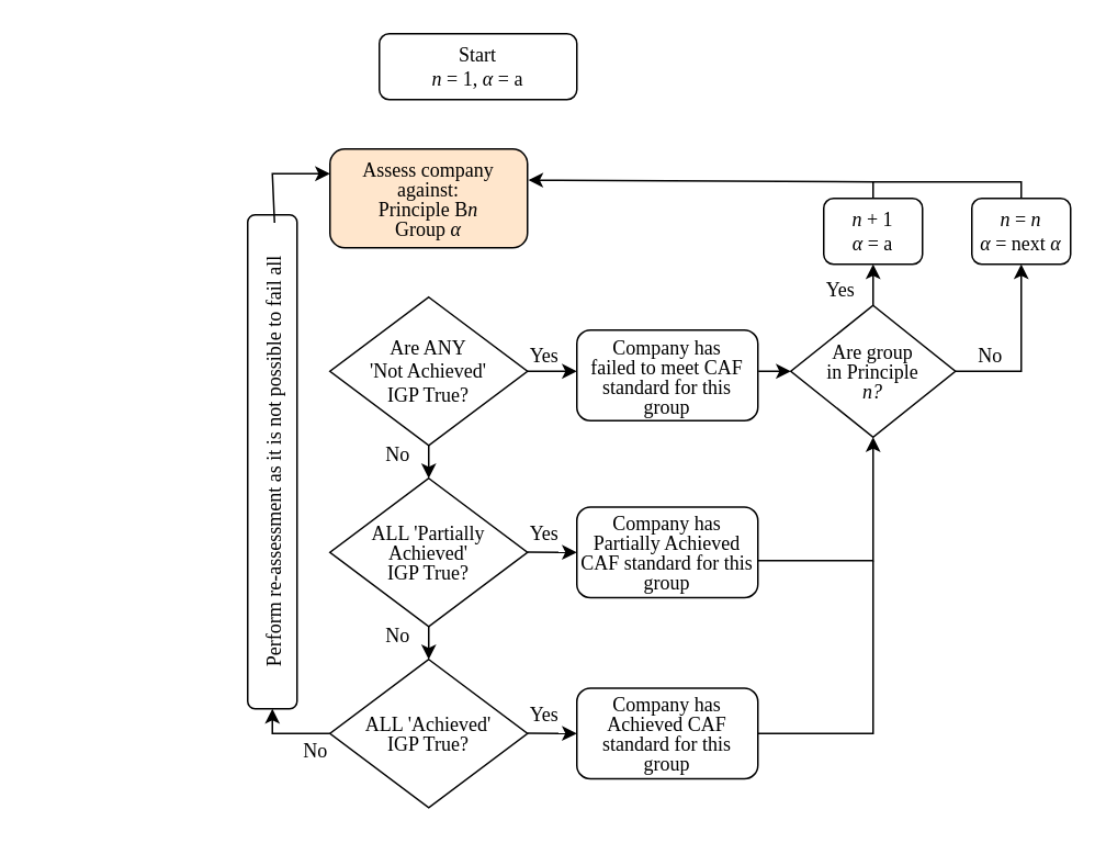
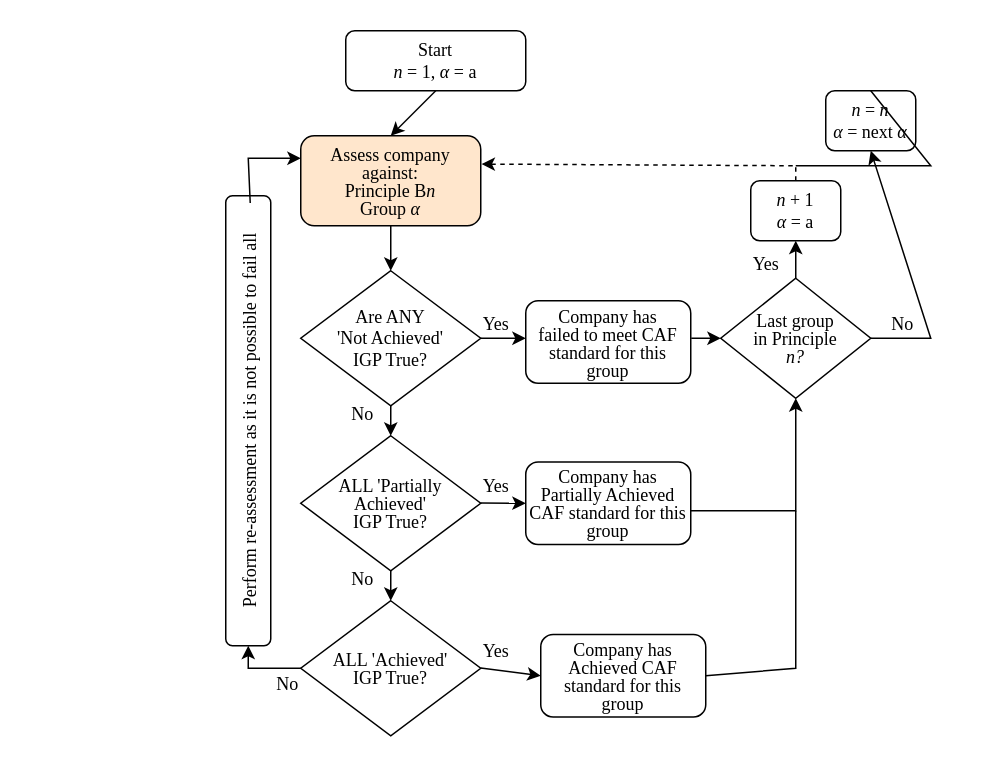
  <mxCell id="0" />
  <mxCell id="1" parent="0" />
  <mxCell id="2" value="&lt;div&gt;Start&lt;/div&gt;&lt;div&gt;&lt;i&gt;n &lt;/i&gt;= 1, &lt;i&gt;α &lt;/i&gt;= a&lt;/div&gt;" style="rounded=1;whiteSpace=wrap;html=1;fontFamily=Tahoma;fontSize=12;" parent="1" vertex="1"><mxGeometry x="230" y="20" width="120" height="40" as="geometry" /></mxCell>
  <mxCell id="3" value="&lt;div style=&quot;line-height: 100%;&quot;&gt;&lt;div&gt;Assess company against:&lt;/div&gt;&lt;div&gt;Principle B&lt;i&gt;n&lt;/i&gt;&lt;/div&gt;&lt;div&gt;Group &lt;i&gt;α&lt;/i&gt;&lt;/div&gt;&lt;/div&gt;" style="rounded=1;whiteSpace=wrap;html=1;fontFamily=Tahoma;fontSize=12;fillColor=#ffe6cc;" parent="1" vertex="1"><mxGeometry x="200" y="90" width="120" height="60" as="geometry" /></mxCell>
+ <mxCell id="4" value="" style="endArrow=classic;html=1;rounded=0;entryX=0.5;entryY=0;entryDx=0;entryDy=0;exitX=0.5;exitY=1;exitDx=0;exitDy=0;fontFamily=Tahoma;fontSize=12;" parent="1" source="2" target="3" edge="1"><mxGeometry width="50" height="50" relative="1" as="geometry"><mxPoint x="260" y="80" as="sourcePoint" /><mxPoint x="259.5" y="100" as="targetPoint" /></mxGeometry></mxCell>
  <mxCell id="5" value="&lt;div&gt;Are ANY&lt;/div&gt;&lt;div&gt;'Not Achieved'&lt;/div&gt;&lt;div&gt;IGP True?&lt;/div&gt;" style="rhombus;whiteSpace=wrap;html=1;fontFamily=Tahoma;fontSize=12;" parent="1" vertex="1"><mxGeometry x="200" y="180" width="120" height="90" as="geometry" /></mxCell>
+ <mxCell id="6" value="" style="endArrow=classic;html=1;rounded=0;entryX=0.5;entryY=0;entryDx=0;entryDy=0;exitX=0.5;exitY=1;exitDx=0;exitDy=0;fontFamily=Tahoma;fontSize=12;" parent="1" source="3" target="5" edge="1"><mxGeometry width="50" height="50" relative="1" as="geometry"><mxPoint x="260" y="170" as="sourcePoint" /><mxPoint x="259.88" y="180" as="targetPoint" /></mxGeometry></mxCell>
  <mxCell id="7" value="" style="endArrow=classic;html=1;rounded=0;exitX=1;exitY=0.5;exitDx=0;exitDy=0;fontFamily=Tahoma;fontSize=12;" parent="1" source="5" edge="1"><mxGeometry width="50" height="50" relative="1" as="geometry"><mxPoint x="330" y="220" as="sourcePoint" /><mxPoint x="350" y="225" as="targetPoint" /></mxGeometry></mxCell>
  <mxCell id="8" value="Yes" style="text;html=1;align=center;verticalAlign=middle;resizable=0;points=[];autosize=1;strokeColor=none;fillColor=none;fontFamily=Tahoma;fontSize=12;" parent="1" vertex="1"><mxGeometry x="312" y="203" width="36" height="26" as="geometry" /></mxCell>
  <mxCell id="9" value="" style="endArrow=classic;html=1;rounded=0;exitX=0.5;exitY=1;exitDx=0;exitDy=0;fontFamily=Tahoma;fontSize=12;" parent="1" source="5" edge="1"><mxGeometry width="50" height="50" relative="1" as="geometry"><mxPoint x="259.89" y="280" as="sourcePoint" /><mxPoint x="260" y="290" as="targetPoint" /></mxGeometry></mxCell>
  <mxCell id="10" value="No" style="text;html=1;align=center;verticalAlign=middle;resizable=0;points=[];autosize=1;strokeColor=none;fillColor=none;fontFamily=Tahoma;fontSize=12;" parent="1" vertex="1"><mxGeometry x="224" y="263" width="33" height="26" as="geometry" /></mxCell>
  <mxCell id="11" value="&lt;div style=&quot;line-height: 100%;&quot;&gt;&lt;div&gt;Company has&lt;/div&gt;&lt;div&gt;failed to meet CAF standard for this group&lt;/div&gt;&lt;/div&gt;" style="rounded=1;whiteSpace=wrap;html=1;fontFamily=Tahoma;fontSize=12;" parent="1" vertex="1"><mxGeometry x="350" y="200" width="110" height="55" as="geometry" /></mxCell>
- <mxCell id="12" value="&lt;div style=&quot;line-height: 100%;&quot;&gt;&lt;div&gt;Are group&lt;/div&gt;&lt;div&gt;in Principle&lt;/div&gt;&lt;div&gt;&lt;i&gt;n?&lt;/i&gt;&lt;/div&gt;&lt;/div&gt;" style="rhombus;whiteSpace=wrap;html=1;fontFamily=Tahoma;fontSize=12;" parent="1" vertex="1"><mxGeometry x="480" y="185" width="100" height="80" as="geometry" /></mxCell>
+ <mxCell id="12" value="&lt;div style=&quot;line-height: 100%;&quot;&gt;&lt;div&gt;Last group&lt;/div&gt;&lt;div&gt;in Principle&lt;/div&gt;&lt;div&gt;&lt;i&gt;n?&lt;/i&gt;&lt;/div&gt;&lt;/div&gt;" style="rhombus;whiteSpace=wrap;html=1;fontFamily=Tahoma;fontSize=12;" parent="1" vertex="1"><mxGeometry x="480" y="185" width="100" height="80" as="geometry" /></mxCell>
  <mxCell id="13" value="" style="endArrow=classic;html=1;rounded=0;exitX=1.003;exitY=0.454;exitDx=0;exitDy=0;entryX=0;entryY=0.5;entryDx=0;entryDy=0;exitPerimeter=0;fontFamily=Tahoma;fontSize=12;" parent="1" source="11" target="12" edge="1"><mxGeometry width="50" height="50" relative="1" as="geometry"><mxPoint x="470" y="220" as="sourcePoint" /><mxPoint x="470" y="240" as="targetPoint" /></mxGeometry></mxCell>
  <mxCell id="14" value="" style="endArrow=classic;html=1;rounded=0;exitX=1;exitY=0.5;exitDx=0;exitDy=0;entryX=0.5;entryY=1;entryDx=0;entryDy=0;fontFamily=Tahoma;fontSize=12;" parent="1" source="12" target="18" edge="1"><mxGeometry width="50" height="50" relative="1" as="geometry"><mxPoint x="610" y="225" as="sourcePoint" /><mxPoint x="610" y="225" as="targetPoint" /><Array as="points"><mxPoint x="620" y="225" /></Array></mxGeometry></mxCell>
  <mxCell id="15" value="" style="endArrow=classic;html=1;rounded=0;exitX=0.5;exitY=0;exitDx=0;exitDy=0;fontFamily=Tahoma;fontSize=12;" parent="1" source="12" edge="1"><mxGeometry width="50" height="50" relative="1" as="geometry"><mxPoint x="540" y="140" as="sourcePoint" /><mxPoint x="530" y="160" as="targetPoint" /></mxGeometry></mxCell>
  <mxCell id="16" value="Yes" style="text;html=1;align=center;verticalAlign=middle;resizable=0;points=[];autosize=1;strokeColor=none;fillColor=none;fontFamily=Tahoma;fontSize=12;" parent="1" vertex="1"><mxGeometry x="492" y="163" width="36" height="26" as="geometry" /></mxCell>
  <mxCell id="17" value="No" style="text;html=1;align=center;verticalAlign=middle;resizable=0;points=[];autosize=1;strokeColor=none;fillColor=none;fontFamily=Tahoma;fontSize=12;" parent="1" vertex="1"><mxGeometry x="584" y="203" width="33" height="26" as="geometry" /></mxCell>
- <mxCell id="18" value="&lt;div&gt;&lt;i&gt;n &lt;/i&gt;= &lt;i&gt;n&lt;/i&gt;&lt;/div&gt;&lt;div&gt;&lt;i&gt;α &lt;/i&gt;= next &lt;i&gt;α&lt;/i&gt;&lt;/div&gt;" style="rounded=1;whiteSpace=wrap;html=1;fontFamily=Tahoma;fontSize=12;" parent="1" vertex="1"><mxGeometry x="590" y="120" width="60" height="40" as="geometry" /></mxCell>
+ <mxCell id="18" value="&lt;div&gt;&lt;i&gt;n &lt;/i&gt;= &lt;i&gt;n&lt;/i&gt;&lt;/div&gt;&lt;div&gt;&lt;i&gt;α &lt;/i&gt;= next &lt;i&gt;α&lt;/i&gt;&lt;/div&gt;" style="rounded=1;whiteSpace=wrap;html=1;fontFamily=Tahoma;fontSize=12;" parent="1" vertex="1"><mxGeometry x="550" y="60" width="60" height="40" as="geometry" /></mxCell>
  <mxCell id="19" value="&lt;div&gt;&lt;i&gt;n &lt;/i&gt;+ 1&lt;/div&gt;&lt;div&gt;&lt;i&gt;α &lt;/i&gt;= a&lt;/div&gt;" style="rounded=1;whiteSpace=wrap;html=1;fontFamily=Tahoma;fontSize=12;" parent="1" vertex="1"><mxGeometry x="500" y="120" width="60" height="40" as="geometry" /></mxCell>
- <mxCell id="20" value="" style="endArrow=classic;html=1;rounded=0;exitX=0.5;exitY=0;exitDx=0;exitDy=0;entryX=1.004;entryY=0.315;entryDx=0;entryDy=0;entryPerimeter=0;fontFamily=Tahoma;fontSize=12;" parent="1" source="19" target="3" edge="1"><mxGeometry width="50" height="50" relative="1" as="geometry"><mxPoint x="505" y="90" as="sourcePoint" /><mxPoint x="360" y="90" as="targetPoint" /><Array as="points"><mxPoint x="530" y="110" /></Array></mxGeometry></mxCell>
+ <mxCell id="20" value="" style="endArrow=classic;html=1;rounded=0;exitX=0.5;exitY=0;exitDx=0;exitDy=0;entryX=1.004;entryY=0.315;entryDx=0;entryDy=0;entryPerimeter=0;fontFamily=Tahoma;fontSize=12;dashed=1;" parent="1" source="19" target="3" edge="1"><mxGeometry width="50" height="50" relative="1" as="geometry"><mxPoint x="505" y="90" as="sourcePoint" /><mxPoint x="360" y="90" as="targetPoint" /><Array as="points"><mxPoint x="530" y="110" /></Array></mxGeometry></mxCell>
  <mxCell id="21" value="" style="endArrow=none;html=1;rounded=0;exitX=0.5;exitY=0;exitDx=0;exitDy=0;fontFamily=Tahoma;fontSize=12;" parent="1" source="18" edge="1"><mxGeometry width="50" height="50" relative="1" as="geometry"><mxPoint x="620" y="100" as="sourcePoint" /><mxPoint x="530" y="110" as="targetPoint" /><Array as="points"><mxPoint x="620" y="110" /></Array></mxGeometry></mxCell>
  <mxCell id="22" value="&lt;div style=&quot;line-height: 100%;&quot;&gt;&lt;div&gt;ALL 'Partially Achieved'&lt;/div&gt;&lt;div&gt;IGP True?&lt;/div&gt;&lt;/div&gt;" style="rhombus;whiteSpace=wrap;html=1;fontFamily=Tahoma;fontSize=12;" parent="1" vertex="1"><mxGeometry x="200" y="290" width="120" height="90" as="geometry" /></mxCell>
  <mxCell id="23" value="&lt;div style=&quot;line-height: 100%;&quot;&gt;&lt;div&gt;ALL 'Achieved'&lt;/div&gt;&lt;div&gt;IGP True?&lt;/div&gt;&lt;/div&gt;" style="rhombus;whiteSpace=wrap;html=1;fontFamily=Tahoma;fontSize=12;" parent="1" vertex="1"><mxGeometry x="200" y="400" width="120" height="90" as="geometry" /></mxCell>
  <mxCell id="24" value="" style="endArrow=classic;html=1;rounded=0;exitX=0.5;exitY=1;exitDx=0;exitDy=0;fontFamily=Tahoma;fontSize=12;" parent="1" edge="1"><mxGeometry width="50" height="50" relative="1" as="geometry"><mxPoint x="260" y="380" as="sourcePoint" /><mxPoint x="260" y="400" as="targetPoint" /></mxGeometry></mxCell>
  <mxCell id="25" value="" style="endArrow=classic;html=1;rounded=0;exitX=1.003;exitY=0.454;exitDx=0;exitDy=0;entryX=0;entryY=0.5;entryDx=0;entryDy=0;exitPerimeter=0;fontFamily=Tahoma;fontSize=12;" parent="1" target="26" edge="1"><mxGeometry width="50" height="50" relative="1" as="geometry"><mxPoint x="320" y="334.81" as="sourcePoint" /><mxPoint x="340" y="334.81" as="targetPoint" /></mxGeometry></mxCell>
  <mxCell id="26" value="&lt;div style=&quot;line-height: 100%;&quot;&gt;&lt;div&gt;Company has&lt;/div&gt;&lt;div&gt;Partially Achieved CAF standard for this group&lt;/div&gt;&lt;/div&gt;" style="rounded=1;whiteSpace=wrap;html=1;fontFamily=Tahoma;fontSize=12;" parent="1" vertex="1"><mxGeometry x="350" y="307.5" width="110" height="55" as="geometry" /></mxCell>
  <mxCell id="27" value="" style="endArrow=classic;html=1;rounded=0;exitX=1.003;exitY=0.454;exitDx=0;exitDy=0;entryX=0;entryY=0.5;entryDx=0;entryDy=0;exitPerimeter=0;fontFamily=Tahoma;fontSize=12;" parent="1" target="28" edge="1"><mxGeometry width="50" height="50" relative="1" as="geometry"><mxPoint x="320" y="444.81" as="sourcePoint" /><mxPoint x="340" y="444.81" as="targetPoint" /></mxGeometry></mxCell>
- <mxCell id="28" value="&lt;div style=&quot;line-height: 100%;&quot;&gt;&lt;div&gt;Company has&lt;/div&gt;&lt;div&gt;Achieved CAF standard for this group&lt;/div&gt;&lt;/div&gt;" style="rounded=1;whiteSpace=wrap;html=1;fontFamily=Tahoma;fontSize=12;" parent="1" vertex="1"><mxGeometry x="350" y="417.5" width="110" height="55" as="geometry" /></mxCell>
+ <mxCell id="28" value="&lt;div style=&quot;line-height: 100%;&quot;&gt;&lt;div&gt;Company has&lt;/div&gt;&lt;div&gt;Achieved CAF standard for this group&lt;/div&gt;&lt;/div&gt;" style="rounded=1;whiteSpace=wrap;html=1;fontFamily=Tahoma;fontSize=12;" parent="1" vertex="1"><mxGeometry x="360" y="422.5" width="110" height="55" as="geometry" /></mxCell>
  <mxCell id="29" value="" style="endArrow=classic;html=1;rounded=0;entryX=0.5;entryY=1;entryDx=0;entryDy=0;fontFamily=Tahoma;fontSize=12;" parent="1" target="12" edge="1"><mxGeometry width="50" height="50" relative="1" as="geometry"><mxPoint x="460" y="340" as="sourcePoint" /><mxPoint x="550" y="307.5" as="targetPoint" /><Array as="points"><mxPoint x="530" y="340" /></Array></mxGeometry></mxCell>
  <mxCell id="30" value="" style="endArrow=none;html=1;rounded=0;exitX=1;exitY=0.5;exitDx=0;exitDy=0;fontFamily=Tahoma;fontSize=12;" parent="1" source="28" edge="1"><mxGeometry width="50" height="50" relative="1" as="geometry"><mxPoint x="504" y="450" as="sourcePoint" /><mxPoint x="530" y="340" as="targetPoint" /><Array as="points"><mxPoint x="530" y="445" /></Array></mxGeometry></mxCell>
  <mxCell id="31" value="No" style="text;html=1;align=center;verticalAlign=middle;resizable=0;points=[];autosize=1;strokeColor=none;fillColor=none;fontFamily=Tahoma;fontSize=12;" parent="1" vertex="1"><mxGeometry x="224" y="373" width="33" height="26" as="geometry" /></mxCell>
  <mxCell id="32" value="Yes" style="text;html=1;align=center;verticalAlign=middle;resizable=0;points=[];autosize=1;strokeColor=none;fillColor=none;fontFamily=Tahoma;fontSize=12;" parent="1" vertex="1"><mxGeometry x="312" y="310.5" width="36" height="26" as="geometry" /></mxCell>
  <mxCell id="33" value="Yes" style="text;html=1;align=center;verticalAlign=middle;resizable=0;points=[];autosize=1;strokeColor=none;fillColor=none;fontFamily=Tahoma;fontSize=12;" parent="1" vertex="1"><mxGeometry x="312" y="420.5" width="36" height="26" as="geometry" /></mxCell>
  <mxCell id="34" value="No" style="text;html=1;align=center;verticalAlign=middle;resizable=0;points=[];autosize=1;strokeColor=none;fillColor=none;fontFamily=Tahoma;fontSize=12;" parent="1" vertex="1"><mxGeometry x="174" y="443" width="33" height="26" as="geometry" /></mxCell>
  <mxCell id="35" value="" style="rounded=1;whiteSpace=wrap;html=1;fontFamily=Tahoma;fontSize=12;" parent="1" vertex="1"><mxGeometry x="150" y="130" width="30" height="300" as="geometry" /></mxCell>
  <mxCell id="36" value="Perform re-assessment as it is not possible to fail all" style="text;html=1;align=center;verticalAlign=middle;resizable=0;points=[];autosize=1;strokeColor=none;fillColor=none;rotation=-90;fontFamily=Tahoma;fontSize=12;" parent="1" vertex="1"><mxGeometry x="20" y="268" width="293" height="26" as="geometry" /></mxCell>
  <mxCell id="37" value="" style="endArrow=classic;html=1;rounded=0;entryX=0.5;entryY=1;entryDx=0;entryDy=0;exitX=0;exitY=0.5;exitDx=0;exitDy=0;fontFamily=Tahoma;fontSize=12;" parent="1" source="23" target="35" edge="1"><mxGeometry width="50" height="50" relative="1" as="geometry"><mxPoint x="190" y="470" as="sourcePoint" /><mxPoint x="170" y="480" as="targetPoint" /><Array as="points"><mxPoint x="165" y="445" /></Array></mxGeometry></mxCell>
  <mxCell id="38" value="" style="endArrow=classic;html=1;rounded=0;entryX=0;entryY=0.25;entryDx=0;entryDy=0;exitX=0.999;exitY=0.493;exitDx=0;exitDy=0;exitPerimeter=0;fontFamily=Tahoma;fontSize=12;" parent="1" source="36" target="3" edge="1"><mxGeometry width="50" height="50" relative="1" as="geometry"><mxPoint x="100" y="140" as="sourcePoint" /><mxPoint x="150" y="90" as="targetPoint" /><Array as="points"><mxPoint x="165" y="105" /></Array></mxGeometry></mxCell>
